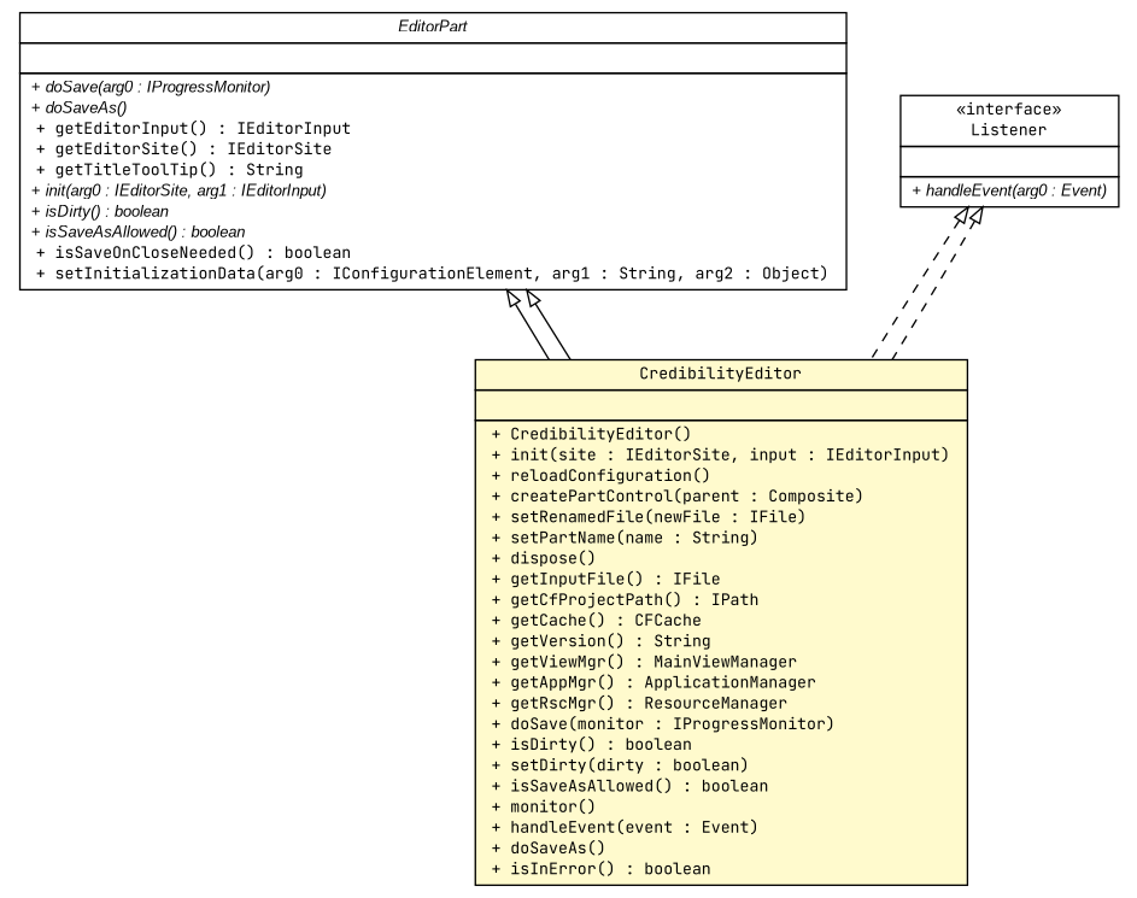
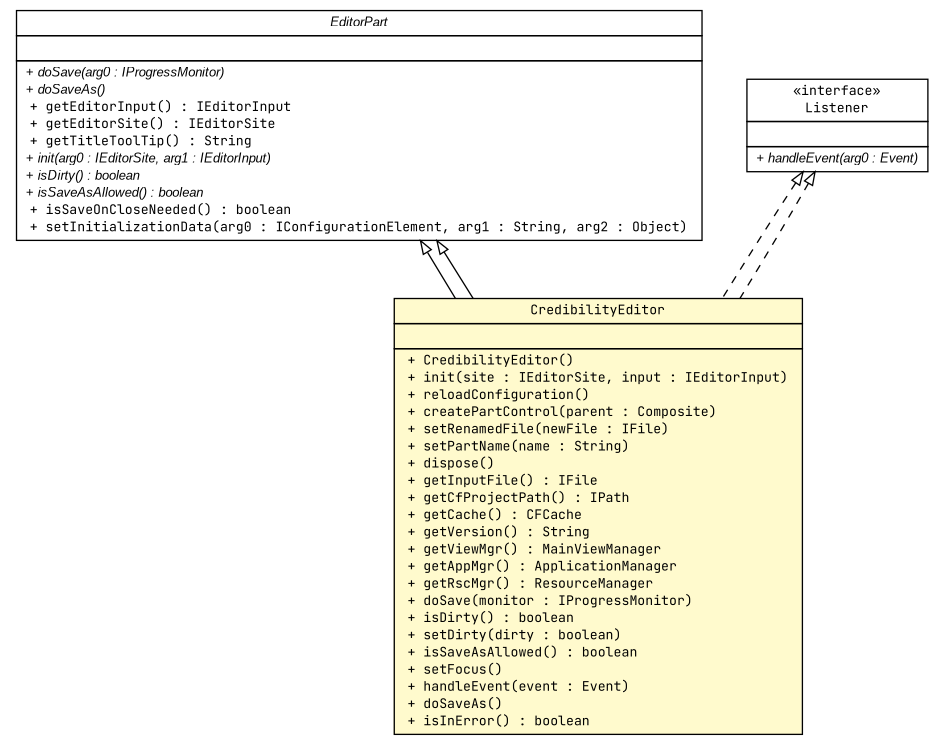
  digraph {
    nodesep=0.25
    ranksep=0.5
    fontname="JetBrains Mono"
    node [fontcolor=black fontname="JetBrains Mono" fontsize=10.0 shape=plaintext]
    edge [arrowtail=empty dir=back fontname="JetBrains Mono" fontsize=10 headport=p labelfontname=arial labelfontsize=10 tailport=p]
-   n1 [label=<<table title="gov.sandia.cf.launcher.CredibilityEditor" border="0" cellborder="1" cellspacing="0" cellpadding="2" port="p" bgcolor="lemonChiffon" href="./CredibilityEditor.html"> 		<tr><td><table border="0" cellspacing="0" cellpadding="1"> <tr><td align="center" balign="center"> CredibilityEditor </td></tr> 		</table></td></tr> 		<tr><td><table border="0" cellspacing="0" cellpadding="1"> <tr><td align="left" balign="left">  </td></tr> 		</table></td></tr> 		<tr><td><table border="0" cellspacing="0" cellpadding="1"> <tr><td align="left" balign="left"> + CredibilityEditor() </td></tr> <tr><td align="left" balign="left"> + init(site : IEditorSite, input : IEditorInput) </td></tr> <tr><td align="left" balign="left"> + reloadConfiguration() </td></tr> <tr><td align="left" balign="left"> + createPartControl(parent : Composite) </td></tr> <tr><td align="left" balign="left"> + setRenamedFile(newFile : IFile) </td></tr> <tr><td align="left" balign="left"> + setPartName(name : String) </td></tr> <tr><td align="left" balign="left"> + dispose() </td></tr> <tr><td align="left" balign="left"> + getInputFile() : IFile </td></tr> <tr><td align="left" balign="left"> + getCfProjectPath() : IPath </td></tr> <tr><td align="left" balign="left"> + getCache() : CFCache </td></tr> <tr><td align="left" balign="left"> + getVersion() : String </td></tr> <tr><td align="left" balign="left"> + getViewMgr() : MainViewManager </td></tr> <tr><td align="left" balign="left"> + getAppMgr() : ApplicationManager </td></tr> <tr><td align="left" balign="left"> + getRscMgr() : ResourceManager </td></tr> <tr><td align="left" balign="left"> + doSave(monitor : IProgressMonitor) </td></tr> <tr><td align="left" balign="left"> + isDirty() : boolean </td></tr> <tr><td align="left" balign="left"> + setDirty(dirty : boolean) </td></tr> <tr><td align="left" balign="left"> + isSaveAsAllowed() : boolean </td></tr> <tr><td align="left" balign="left"> + monitor() </td></tr> <tr><td align="left" balign="left"> + handleEvent(event : Event) </td></tr> <tr><td align="left" balign="left"> + doSaveAs() </td></tr> <tr><td align="left" balign="left"> + isInError() : boolean </td></tr> 		</table></td></tr> 		</table>>]
+   n1 [label=<<table title="gov.sandia.cf.launcher.CredibilityEditor" border="0" cellborder="1" cellspacing="0" cellpadding="2" port="p" bgcolor="lemonChiffon" href="./CredibilityEditor.html"> 		<tr><td><table border="0" cellspacing="0" cellpadding="1"> <tr><td align="center" balign="center"> CredibilityEditor </td></tr> 		</table></td></tr> 		<tr><td><table border="0" cellspacing="0" cellpadding="1"> <tr><td align="left" balign="left">  </td></tr> 		</table></td></tr> 		<tr><td><table border="0" cellspacing="0" cellpadding="1"> <tr><td align="left" balign="left"> + CredibilityEditor() </td></tr> <tr><td align="left" balign="left"> + init(site : IEditorSite, input : IEditorInput) </td></tr> <tr><td align="left" balign="left"> + reloadConfiguration() </td></tr> <tr><td align="left" balign="left"> + createPartControl(parent : Composite) </td></tr> <tr><td align="left" balign="left"> + setRenamedFile(newFile : IFile) </td></tr> <tr><td align="left" balign="left"> + setPartName(name : String) </td></tr> <tr><td align="left" balign="left"> + dispose() </td></tr> <tr><td align="left" balign="left"> + getInputFile() : IFile </td></tr> <tr><td align="left" balign="left"> + getCfProjectPath() : IPath </td></tr> <tr><td align="left" balign="left"> + getCache() : CFCache </td></tr> <tr><td align="left" balign="left"> + getVersion() : String </td></tr> <tr><td align="left" balign="left"> + getViewMgr() : MainViewManager </td></tr> <tr><td align="left" balign="left"> + getAppMgr() : ApplicationManager </td></tr> <tr><td align="left" balign="left"> + getRscMgr() : ResourceManager </td></tr> <tr><td align="left" balign="left"> + doSave(monitor : IProgressMonitor) </td></tr> <tr><td align="left" balign="left"> + isDirty() : boolean </td></tr> <tr><td align="left" balign="left"> + setDirty(dirty : boolean) </td></tr> <tr><td align="left" balign="left"> + isSaveAsAllowed() : boolean </td></tr> <tr><td align="left" balign="left"> + setFocus() </td></tr> <tr><td align="left" balign="left"> + handleEvent(event : Event) </td></tr> <tr><td align="left" balign="left"> + doSaveAs() </td></tr> <tr><td align="left" balign="left"> + isInError() : boolean </td></tr> 		</table></td></tr> 		</table>>]
    n2 [label=<<table title="org.eclipse.ui.part.EditorPart" border="0" cellborder="1" cellspacing="0" cellpadding="2" port="p" href="http://java.sun.com/j2se/1.4.2/docs/api/org/eclipse/ui/part/EditorPart.html"> 		<tr><td><table border="0" cellspacing="0" cellpadding="1"> <tr><td align="center" balign="center"><font face="arial italic"> EditorPart </font></td></tr> 		</table></td></tr> 		<tr><td><table border="0" cellspacing="0" cellpadding="1"> <tr><td align="left" balign="left">  </td></tr> 		</table></td></tr> 		<tr><td><table border="0" cellspacing="0" cellpadding="1"> <tr><td align="left" balign="left"><font face="arial italic" point-size="10.0"> + doSave(arg0 : IProgressMonitor) </font></td></tr> <tr><td align="left" balign="left"><font face="arial italic" point-size="10.0"> + doSaveAs() </font></td></tr> <tr><td align="left" balign="left"> + getEditorInput() : IEditorInput </td></tr> <tr><td align="left" balign="left"> + getEditorSite() : IEditorSite </td></tr> <tr><td align="left" balign="left"> + getTitleToolTip() : String </td></tr> <tr><td align="left" balign="left"><font face="arial italic" point-size="10.0"> + init(arg0 : IEditorSite, arg1 : IEditorInput) </font></td></tr> <tr><td align="left" balign="left"><font face="arial italic" point-size="10.0"> + isDirty() : boolean </font></td></tr> <tr><td align="left" balign="left"><font face="arial italic" point-size="10.0"> + isSaveAsAllowed() : boolean </font></td></tr> <tr><td align="left" balign="left"> + isSaveOnCloseNeeded() : boolean </td></tr> <tr><td align="left" balign="left"> + setInitializationData(arg0 : IConfigurationElement, arg1 : String, arg2 : Object) </td></tr> 		</table></td></tr> 		</table>>]
    n3 [label=<<table title="org.eclipse.swt.widgets.Listener" border="0" cellborder="1" cellspacing="0" cellpadding="2" port="p" href="http://java.sun.com/j2se/1.4.2/docs/api/org/eclipse/swt/widgets/Listener.html"> 		<tr><td><table border="0" cellspacing="0" cellpadding="1"> <tr><td align="center" balign="center"> &#171;interface&#187; </td></tr> <tr><td align="center" balign="center"> Listener </td></tr> 		</table></td></tr> 		<tr><td><table border="0" cellspacing="0" cellpadding="1"> <tr><td align="left" balign="left">  </td></tr> 		</table></td></tr> 		<tr><td><table border="0" cellspacing="0" cellpadding="1"> <tr><td align="left" balign="left"><font face="arial italic" point-size="10.0"> + handleEvent(arg0 : Event) </font></td></tr> 		</table></td></tr> 		</table>>]
    n2 -> n1
    n2 -> n1
    n3 -> n1 [style=dashed]
    n3 -> n1 [style=dashed]
  }
